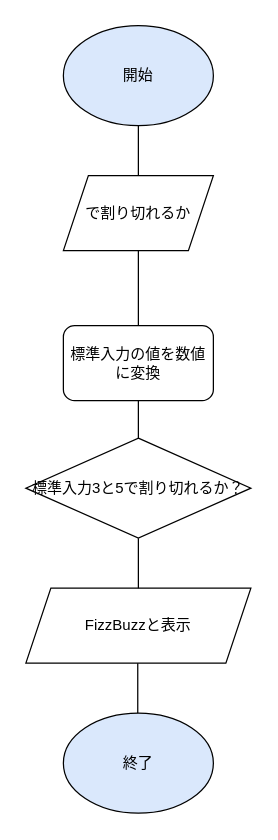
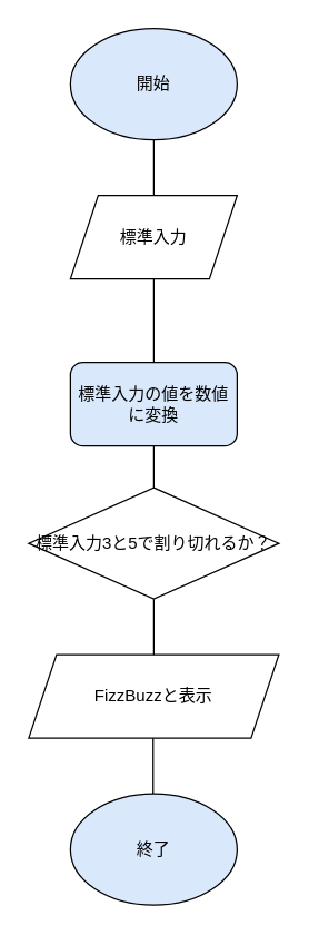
  <mxCell id="0" />
  <mxCell id="1" parent="0" />
  <mxCell id="2" value="開始" style="ellipse;whiteSpace=wrap;html=1;fillColor=#dae8fc;" vertex="1" parent="1"><mxGeometry x="50" y="20" width="120" height="80" as="geometry" /></mxCell>
  <mxCell id="3" value="" style="endArrow=none;html=1;" edge="1" parent="1"><mxGeometry width="50" height="50" relative="1" as="geometry"><mxPoint x="110" y="140" as="sourcePoint" /><mxPoint x="110" y="100" as="targetPoint" /></mxGeometry></mxCell>
- <mxCell id="4" value="で割り切れるか" style="shape=parallelogram;perimeter=parallelogramPerimeter;whiteSpace=wrap;html=1;fixedSize=1;" vertex="1" parent="1"><mxGeometry x="50" y="140" width="120" height="60" as="geometry" /></mxCell>
+ <mxCell id="4" value="標準入力" style="shape=parallelogram;perimeter=parallelogramPerimeter;whiteSpace=wrap;html=1;fixedSize=1;" vertex="1" parent="1"><mxGeometry x="50" y="140" width="120" height="60" as="geometry" /></mxCell>
  <mxCell id="5" style="edgeStyle=orthogonalEdgeStyle;rounded=0;orthogonalLoop=1;jettySize=auto;html=1;exitX=0.5;exitY=0;exitDx=0;exitDy=0;" edge="1" parent="1" source="6"><mxGeometry relative="1" as="geometry"><mxPoint x="110" y="260" as="targetPoint" /></mxGeometry></mxCell>
- <mxCell id="6" value="標準入力の値を数値に変換" style="rounded=1;whiteSpace=wrap;html=1;" vertex="1" parent="1"><mxGeometry x="50" y="260" width="120" height="60" as="geometry" /></mxCell>
+ <mxCell id="6" value="標準入力の値を数値に変換" style="rounded=1;whiteSpace=wrap;html=1;fillColor=#dae8fc;" vertex="1" parent="1"><mxGeometry x="50" y="260" width="120" height="60" as="geometry" /></mxCell>
  <mxCell id="7" value="" style="endArrow=none;html=1;" edge="1" parent="1"><mxGeometry width="50" height="50" relative="1" as="geometry"><mxPoint x="110" y="260" as="sourcePoint" /><mxPoint x="110" y="200" as="targetPoint" /></mxGeometry></mxCell>
  <mxCell id="8" value="" style="endArrow=none;html=1;" edge="1" parent="1"><mxGeometry width="50" height="50" relative="1" as="geometry"><mxPoint x="110" y="380" as="sourcePoint" /><mxPoint x="110" y="320" as="targetPoint" /></mxGeometry></mxCell>
  <mxCell id="9" value="標準入力3と5で割り切れるか？" style="rhombus;whiteSpace=wrap;html=1;" vertex="1" parent="1"><mxGeometry x="20" y="350" width="180" height="80" as="geometry" /></mxCell>
  <mxCell id="10" value="" style="endArrow=classic;html=1;exitX=0.5;exitY=1;exitDx=0;exitDy=0;" edge="1" parent="1" source="9"><mxGeometry width="50" height="50" relative="1" as="geometry"><mxPoint x="70" y="540" as="sourcePoint" /><mxPoint x="110" y="500" as="targetPoint" /></mxGeometry></mxCell>
  <mxCell id="11" value="FizzBuzzと表示" style="shape=parallelogram;perimeter=parallelogramPerimeter;whiteSpace=wrap;html=1;fixedSize=1;" vertex="1" parent="1"><mxGeometry x="20" y="470" width="180" height="60" as="geometry" /></mxCell>
  <mxCell id="12" value="" style="endArrow=none;html=1;" edge="1" parent="1"><mxGeometry width="50" height="50" relative="1" as="geometry"><mxPoint x="109.5" y="570" as="sourcePoint" /><mxPoint x="109.5" y="530" as="targetPoint" /></mxGeometry></mxCell>
  <mxCell id="13" value="終了" style="ellipse;whiteSpace=wrap;html=1;fillColor=#dae8fc;" vertex="1" parent="1"><mxGeometry x="50" y="570" width="120" height="80" as="geometry" /></mxCell>
